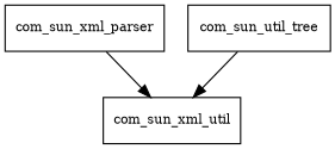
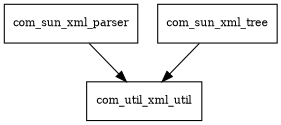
  digraph {
    node [fontsize=10.0 shape=box]
    com_sun_xml_parser
-   com_sun_xml_util
-   com_sun_xml_tree [label=com_sun_util_tree]
+   com_sun_xml_util [label=com_util_xml_util]
+   com_sun_xml_tree
    com_sun_xml_parser -> com_sun_xml_util
    com_sun_xml_tree -> com_sun_xml_util
  }
